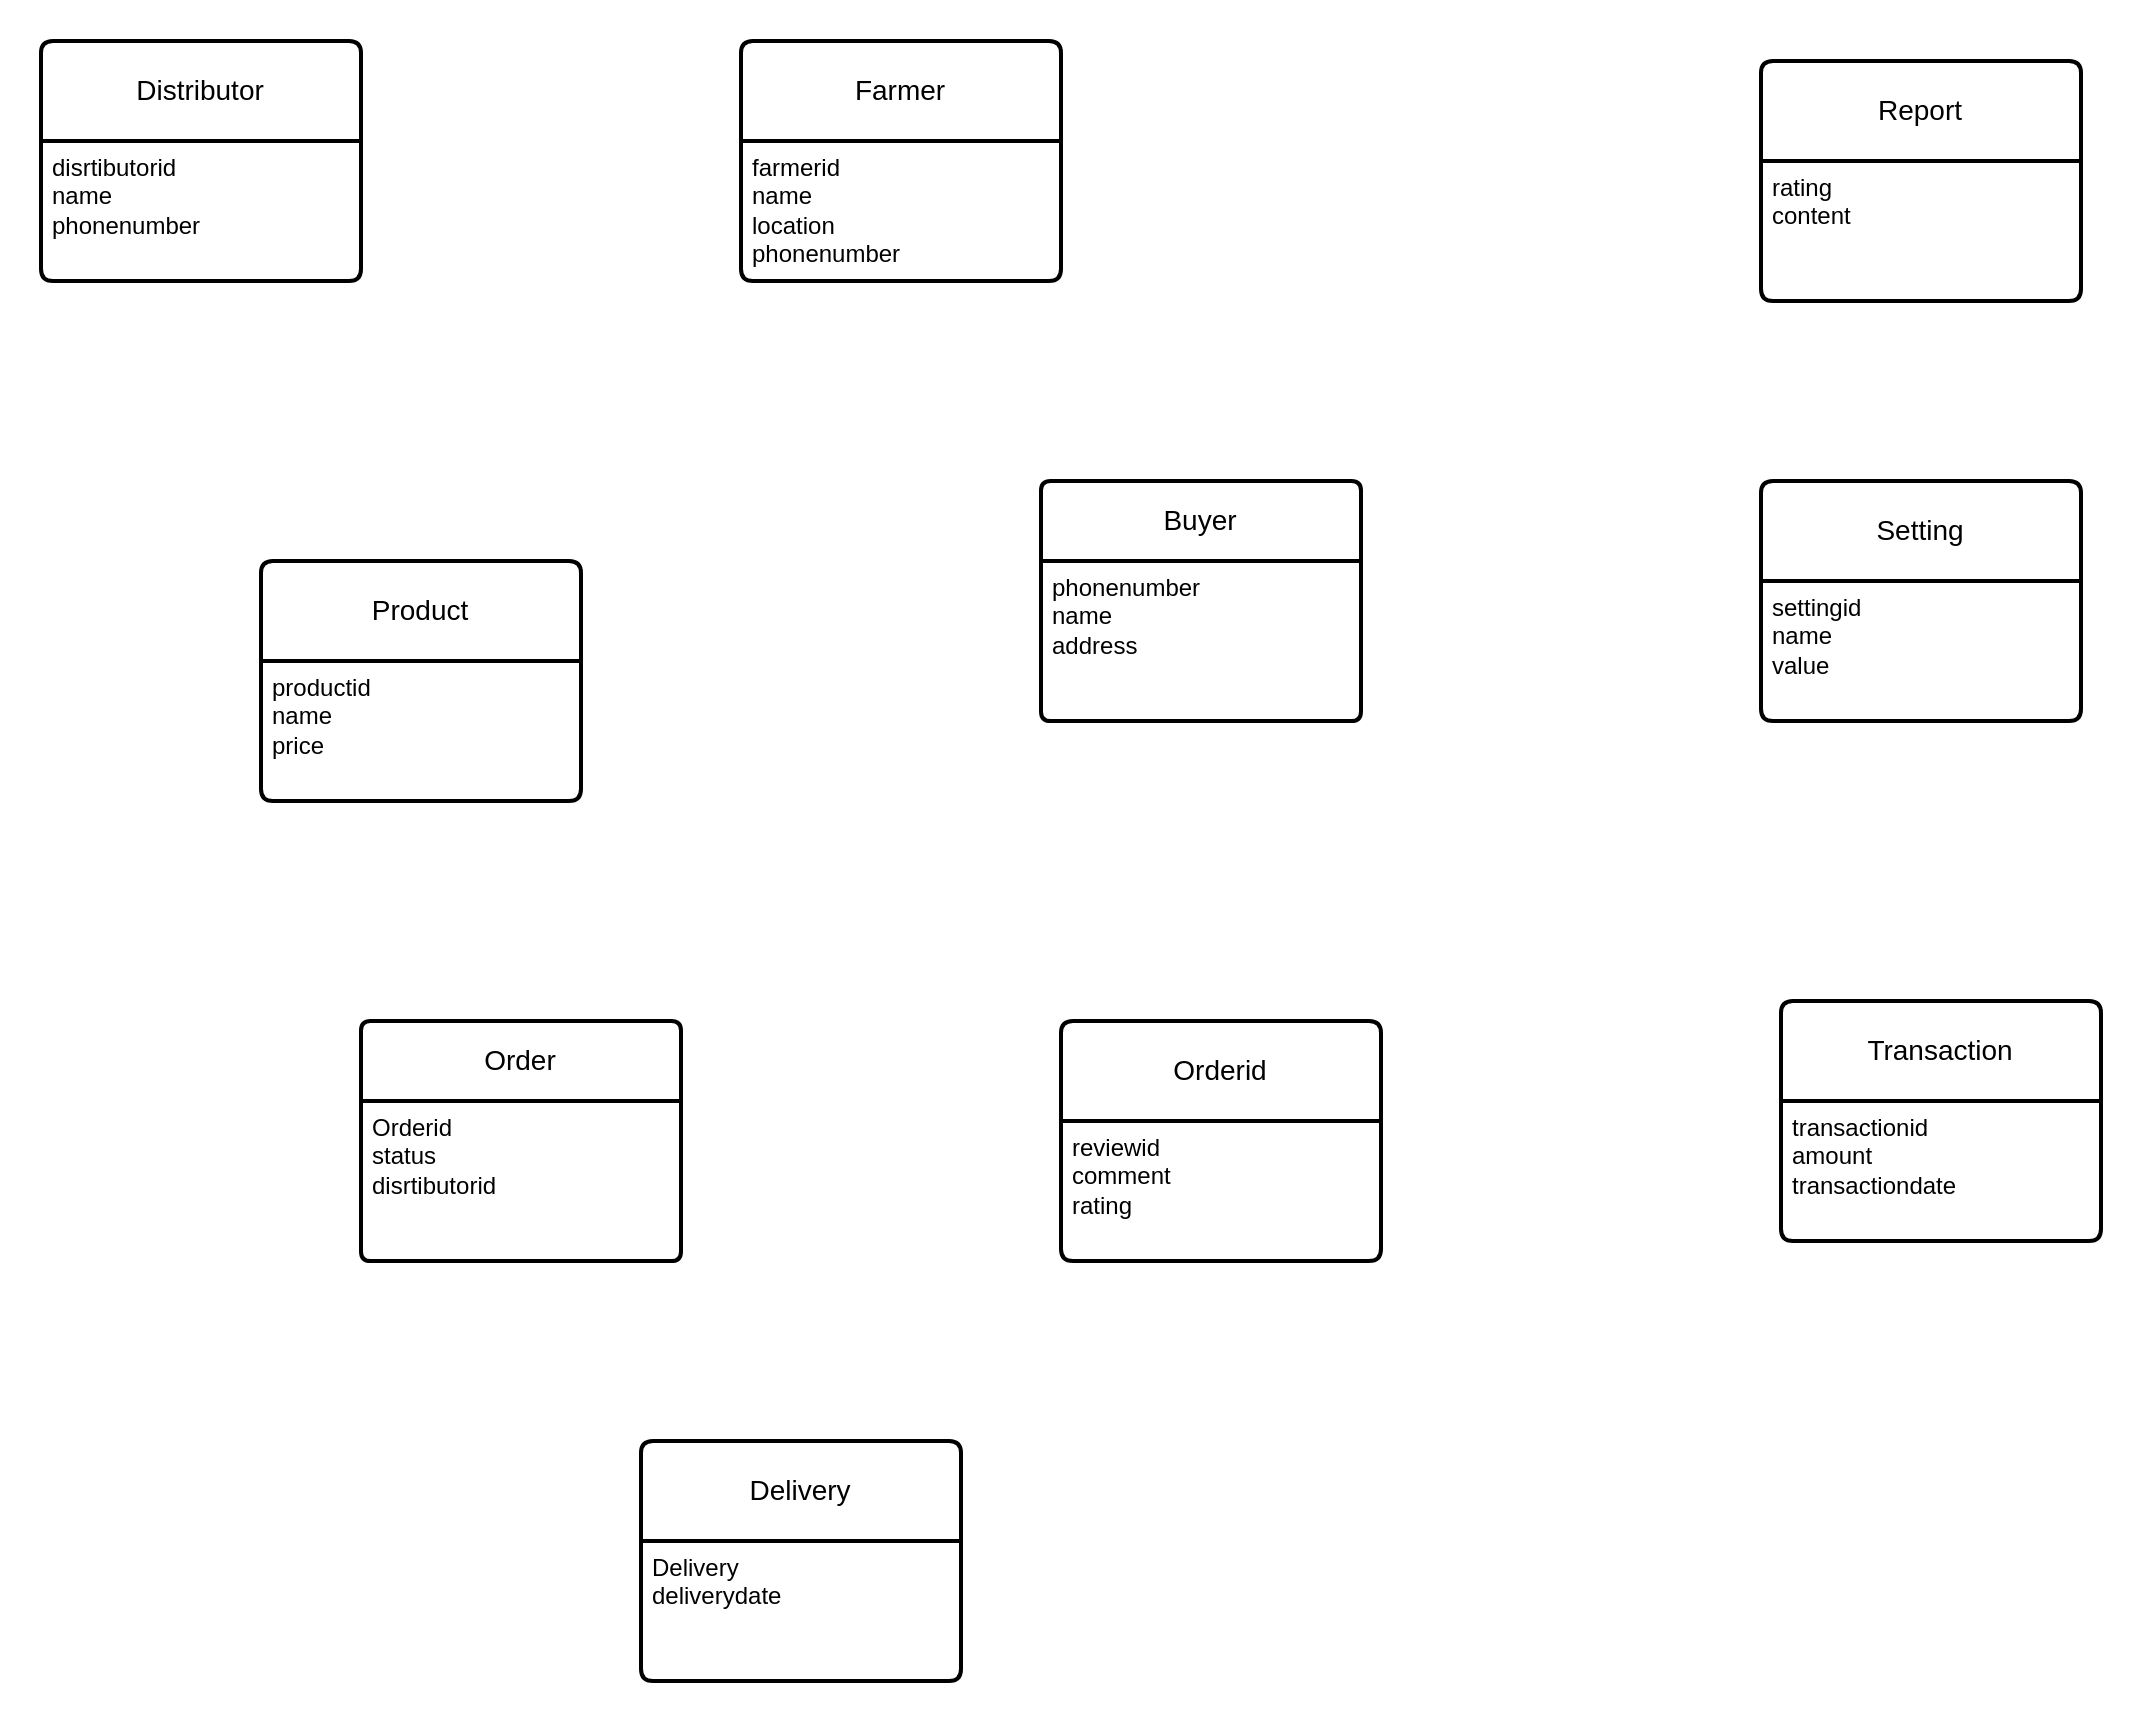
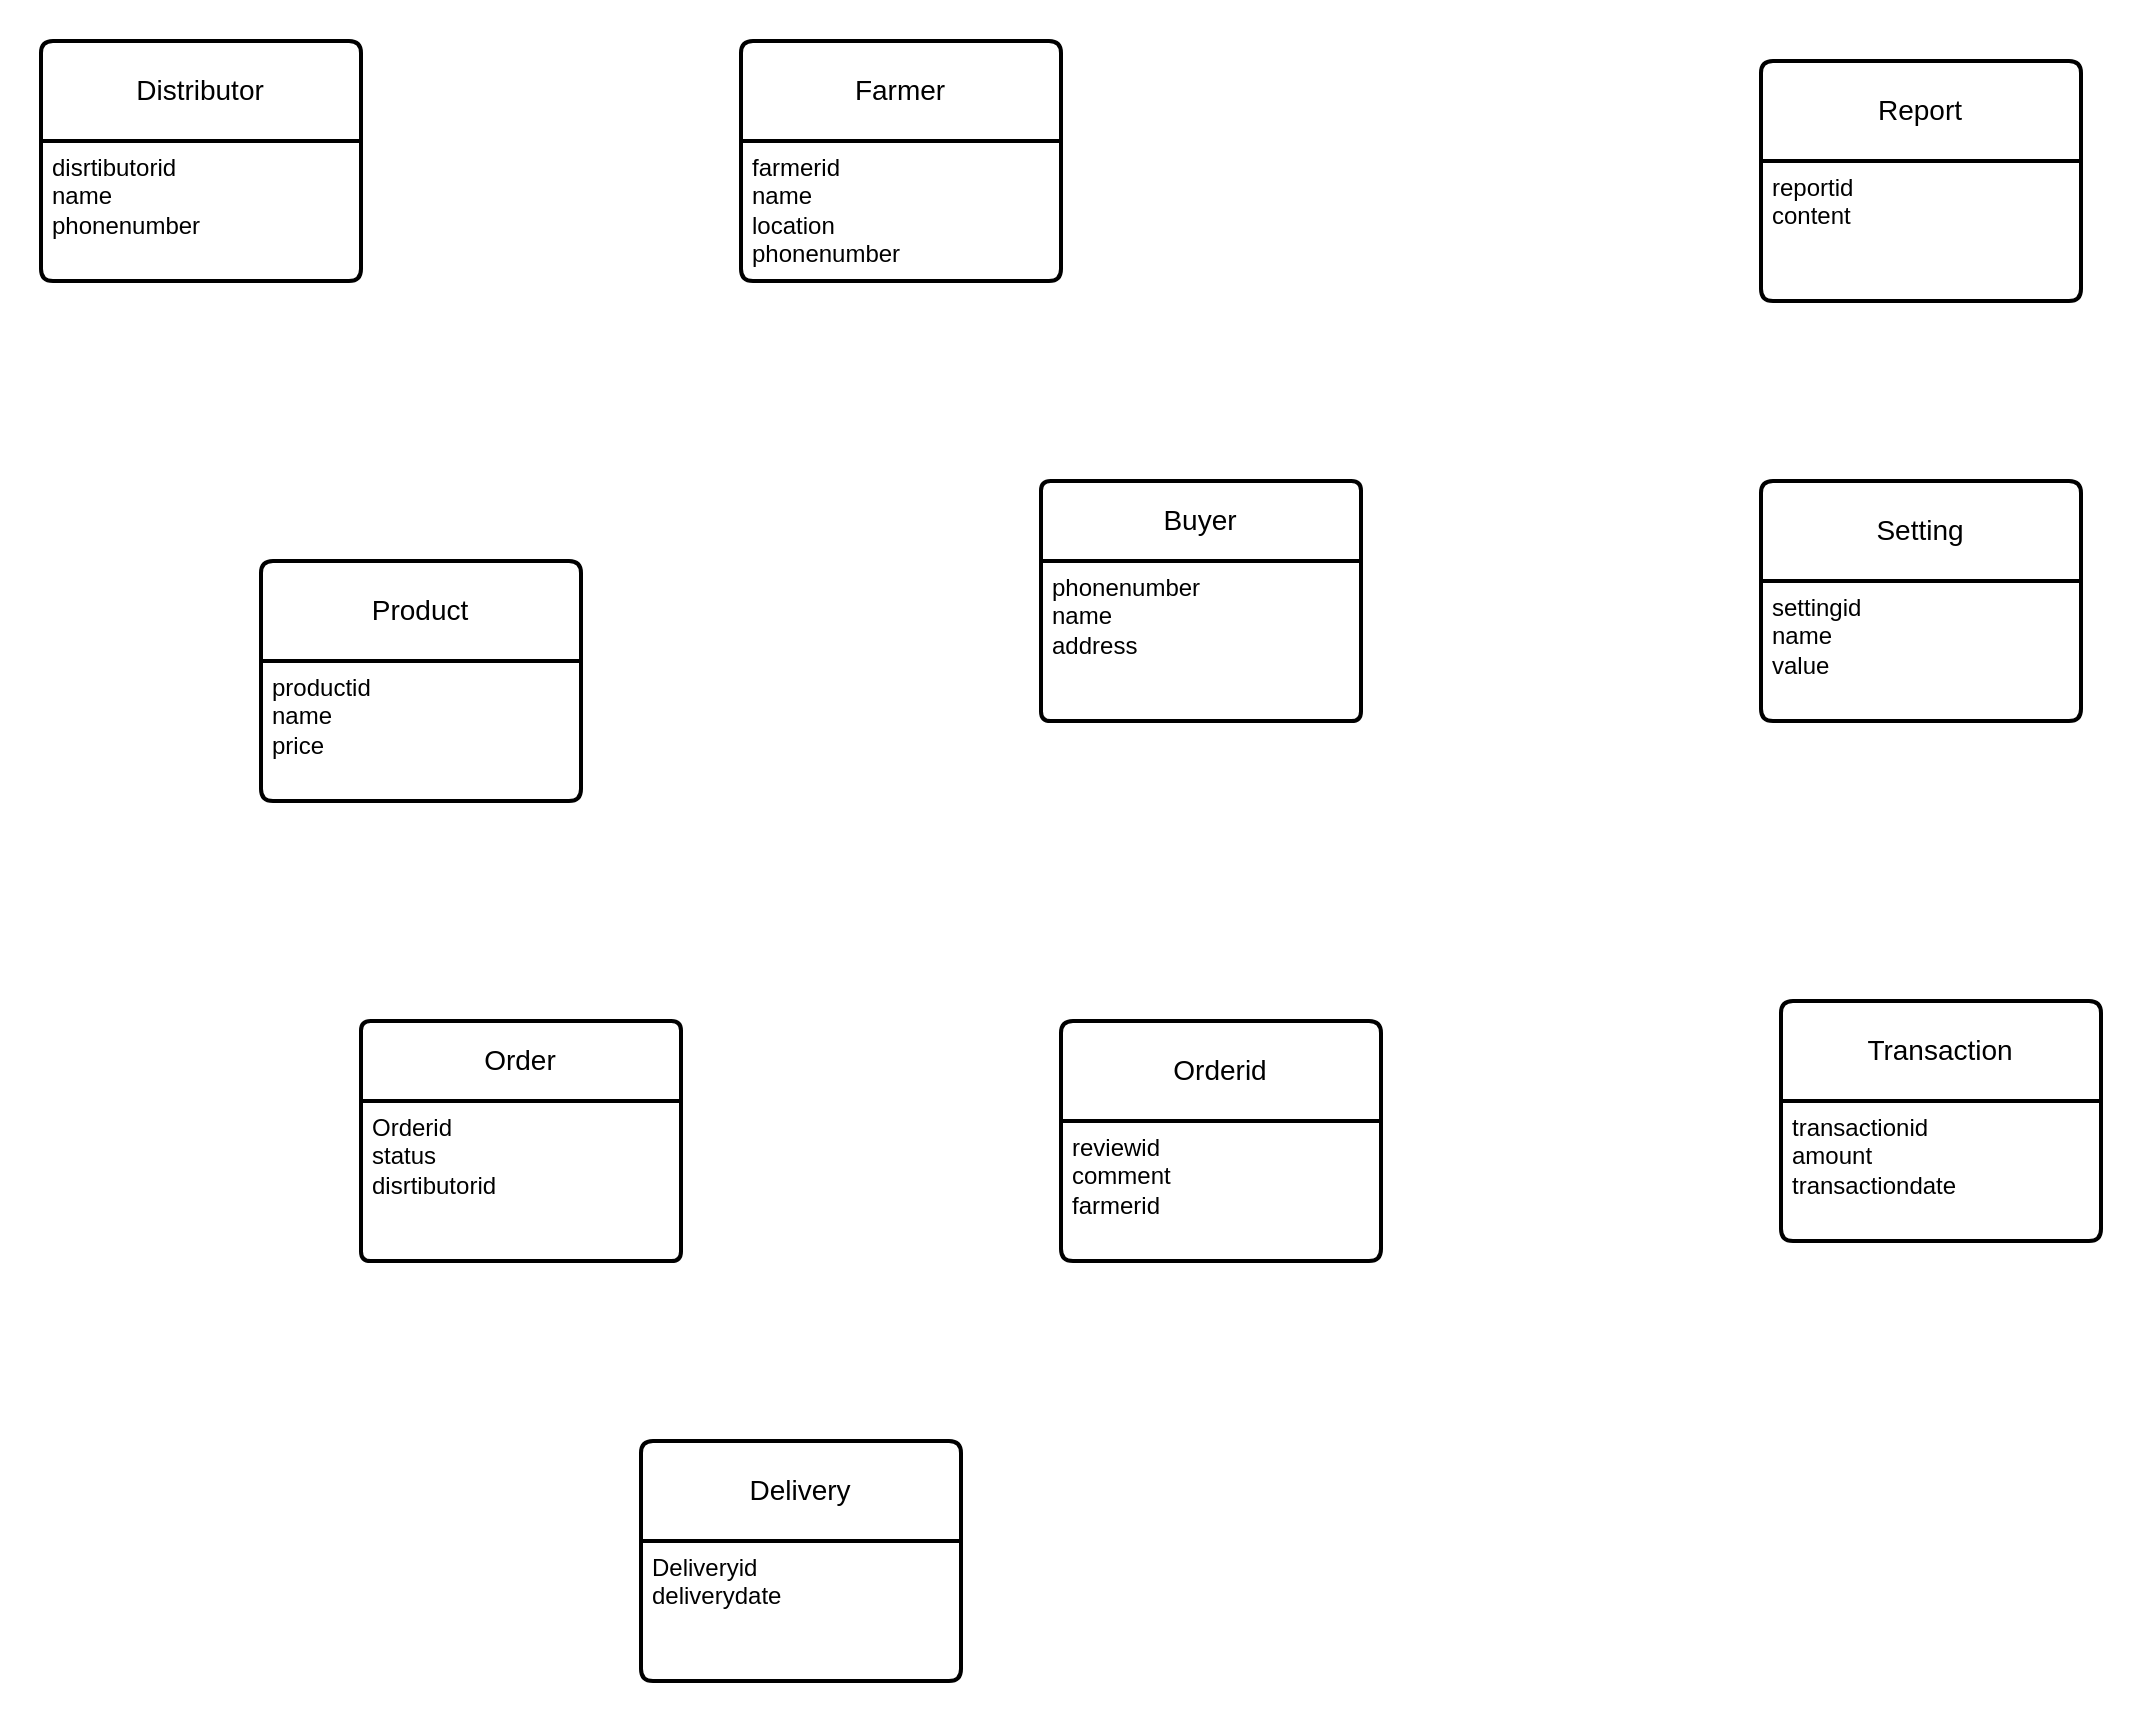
  <mxCell id="0" />
  <mxCell id="1" parent="0" />
  <mxCell id="2" value="Product" style="swimlane;childLayout=stackLayout;horizontal=1;startSize=50;horizontalStack=0;rounded=1;fontSize=14;fontStyle=0;strokeWidth=2;resizeParent=0;resizeLast=1;shadow=0;dashed=0;align=center;arcSize=4;whiteSpace=wrap;html=1;" vertex="1" parent="1"><mxGeometry x="130" y="280" width="160" height="120" as="geometry" /></mxCell>
  <mxCell id="3" value="productid&lt;div&gt;name&lt;/div&gt;&lt;div&gt;price&lt;/div&gt;" style="align=left;strokeColor=none;fillColor=none;spacingLeft=4;fontSize=12;verticalAlign=top;resizable=0;rotatable=0;part=1;html=1;" vertex="1" parent="2"><mxGeometry y="50" width="160" height="70" as="geometry" /></mxCell>
  <mxCell id="4" value="Buyer" style="swimlane;childLayout=stackLayout;horizontal=1;startSize=40;horizontalStack=0;rounded=1;fontSize=14;fontStyle=0;strokeWidth=2;resizeParent=0;resizeLast=1;shadow=0;dashed=0;align=center;arcSize=4;whiteSpace=wrap;html=1;" vertex="1" parent="1"><mxGeometry x="520" y="240" width="160" height="120" as="geometry" /></mxCell>
  <mxCell id="5" value="phonenumber&lt;div&gt;name&lt;/div&gt;&lt;div&gt;address&lt;/div&gt;" style="align=left;strokeColor=none;fillColor=none;spacingLeft=4;fontSize=12;verticalAlign=top;resizable=0;rotatable=0;part=1;html=1;" vertex="1" parent="4"><mxGeometry y="40" width="160" height="80" as="geometry" /></mxCell>
  <mxCell id="6" value="Setting" style="swimlane;childLayout=stackLayout;horizontal=1;startSize=50;horizontalStack=0;rounded=1;fontSize=14;fontStyle=0;strokeWidth=2;resizeParent=0;resizeLast=1;shadow=0;dashed=0;align=center;arcSize=4;whiteSpace=wrap;html=1;" vertex="1" parent="1"><mxGeometry x="880" y="240" width="160" height="120" as="geometry" /></mxCell>
  <mxCell id="7" value="settingid&lt;div&gt;name&lt;/div&gt;&lt;div&gt;value&lt;/div&gt;" style="align=left;strokeColor=none;fillColor=none;spacingLeft=4;fontSize=12;verticalAlign=top;resizable=0;rotatable=0;part=1;html=1;" vertex="1" parent="6"><mxGeometry y="50" width="160" height="70" as="geometry" /></mxCell>
  <mxCell id="8" value="Report" style="swimlane;childLayout=stackLayout;horizontal=1;startSize=50;horizontalStack=0;rounded=1;fontSize=14;fontStyle=0;strokeWidth=2;resizeParent=0;resizeLast=1;shadow=0;dashed=0;align=center;arcSize=4;whiteSpace=wrap;html=1;" vertex="1" parent="1"><mxGeometry x="880" y="30" width="160" height="120" as="geometry" /></mxCell>
- <mxCell id="9" value="rating&lt;div&gt;content&lt;/div&gt;" style="align=left;strokeColor=none;fillColor=none;spacingLeft=4;fontSize=12;verticalAlign=top;resizable=0;rotatable=0;part=1;html=1;" vertex="1" parent="8"><mxGeometry y="50" width="160" height="70" as="geometry" /></mxCell>
+ <mxCell id="9" value="reportid&lt;div&gt;content&lt;/div&gt;" style="align=left;strokeColor=none;fillColor=none;spacingLeft=4;fontSize=12;verticalAlign=top;resizable=0;rotatable=0;part=1;html=1;" vertex="1" parent="8"><mxGeometry y="50" width="160" height="70" as="geometry" /></mxCell>
  <mxCell id="10" value="Transaction" style="swimlane;childLayout=stackLayout;horizontal=1;startSize=50;horizontalStack=0;rounded=1;fontSize=14;fontStyle=0;strokeWidth=2;resizeParent=0;resizeLast=1;shadow=0;dashed=0;align=center;arcSize=4;whiteSpace=wrap;html=1;" vertex="1" parent="1"><mxGeometry x="890" y="500" width="160" height="120" as="geometry" /></mxCell>
  <mxCell id="11" value="transactionid&lt;div&gt;amount&lt;/div&gt;&lt;div&gt;transactiondate&lt;/div&gt;" style="align=left;strokeColor=none;fillColor=none;spacingLeft=4;fontSize=12;verticalAlign=top;resizable=0;rotatable=0;part=1;html=1;" vertex="1" parent="10"><mxGeometry y="50" width="160" height="70" as="geometry" /></mxCell>
  <mxCell id="12" value="Orderid" style="swimlane;childLayout=stackLayout;horizontal=1;startSize=50;horizontalStack=0;rounded=1;fontSize=14;fontStyle=0;strokeWidth=2;resizeParent=0;resizeLast=1;shadow=0;dashed=0;align=center;arcSize=4;whiteSpace=wrap;html=1;" vertex="1" parent="1"><mxGeometry x="530" y="510" width="160" height="120" as="geometry" /></mxCell>
- <mxCell id="13" value="reviewid&lt;div&gt;comment&lt;/div&gt;&lt;div&gt;rating&lt;/div&gt;" style="align=left;strokeColor=none;fillColor=none;spacingLeft=4;fontSize=12;verticalAlign=top;resizable=0;rotatable=0;part=1;html=1;" vertex="1" parent="12"><mxGeometry y="50" width="160" height="70" as="geometry" /></mxCell>
+ <mxCell id="13" value="reviewid&lt;div&gt;comment&lt;/div&gt;&lt;div&gt;farmerid&lt;/div&gt;" style="align=left;strokeColor=none;fillColor=none;spacingLeft=4;fontSize=12;verticalAlign=top;resizable=0;rotatable=0;part=1;html=1;" vertex="1" parent="12"><mxGeometry y="50" width="160" height="70" as="geometry" /></mxCell>
  <mxCell id="14" value="Delivery" style="swimlane;childLayout=stackLayout;horizontal=1;startSize=50;horizontalStack=0;rounded=1;fontSize=14;fontStyle=0;strokeWidth=2;resizeParent=0;resizeLast=1;shadow=0;dashed=0;align=center;arcSize=4;whiteSpace=wrap;html=1;" vertex="1" parent="1"><mxGeometry x="320" y="720" width="160" height="120" as="geometry" /></mxCell>
- <mxCell id="15" value="Delivery&lt;div&gt;deliverydate&lt;/div&gt;" style="align=left;strokeColor=none;fillColor=none;spacingLeft=4;fontSize=12;verticalAlign=top;resizable=0;rotatable=0;part=1;html=1;" vertex="1" parent="14"><mxGeometry y="50" width="160" height="70" as="geometry" /></mxCell>
+ <mxCell id="15" value="Deliveryid&lt;div&gt;deliverydate&lt;/div&gt;" style="align=left;strokeColor=none;fillColor=none;spacingLeft=4;fontSize=12;verticalAlign=top;resizable=0;rotatable=0;part=1;html=1;" vertex="1" parent="14"><mxGeometry y="50" width="160" height="70" as="geometry" /></mxCell>
  <mxCell id="16" value="Order" style="swimlane;childLayout=stackLayout;horizontal=1;startSize=40;horizontalStack=0;rounded=1;fontSize=14;fontStyle=0;strokeWidth=2;resizeParent=0;resizeLast=1;shadow=0;dashed=0;align=center;arcSize=4;whiteSpace=wrap;html=1;" vertex="1" parent="1"><mxGeometry x="180" y="510" width="160" height="120" as="geometry" /></mxCell>
  <mxCell id="17" value="Orderid&lt;div&gt;status&lt;/div&gt;&lt;div&gt;disrtibutorid&lt;/div&gt;" style="align=left;strokeColor=none;fillColor=none;spacingLeft=4;fontSize=12;verticalAlign=top;resizable=0;rotatable=0;part=1;html=1;" vertex="1" parent="16"><mxGeometry y="40" width="160" height="80" as="geometry" /></mxCell>
  <mxCell id="18" value="Farmer" style="swimlane;childLayout=stackLayout;horizontal=1;startSize=50;horizontalStack=0;rounded=1;fontSize=14;fontStyle=0;strokeWidth=2;resizeParent=0;resizeLast=1;shadow=0;dashed=0;align=center;arcSize=4;whiteSpace=wrap;html=1;" vertex="1" parent="1"><mxGeometry x="370" y="20" width="160" height="120" as="geometry" /></mxCell>
  <mxCell id="19" value="farmerid&lt;div&gt;name&lt;/div&gt;&lt;div&gt;location&lt;/div&gt;&lt;div&gt;phonenumber&lt;/div&gt;" style="align=left;strokeColor=none;fillColor=none;spacingLeft=4;fontSize=12;verticalAlign=top;resizable=0;rotatable=0;part=1;html=1;" vertex="1" parent="18"><mxGeometry y="50" width="160" height="70" as="geometry" /></mxCell>
  <mxCell id="20" value="Distributor" style="swimlane;childLayout=stackLayout;horizontal=1;startSize=50;horizontalStack=0;rounded=1;fontSize=14;fontStyle=0;strokeWidth=2;resizeParent=0;resizeLast=1;shadow=0;dashed=0;align=center;arcSize=4;whiteSpace=wrap;html=1;" vertex="1" parent="1"><mxGeometry x="20" y="20" width="160" height="120" as="geometry" /></mxCell>
  <mxCell id="21" value="disrtibutorid&lt;div&gt;name&lt;/div&gt;&lt;div&gt;phonenumber&lt;/div&gt;" style="align=left;strokeColor=none;fillColor=none;spacingLeft=4;fontSize=12;verticalAlign=top;resizable=0;rotatable=0;part=1;html=1;" vertex="1" parent="20"><mxGeometry y="50" width="160" height="70" as="geometry" /></mxCell>
